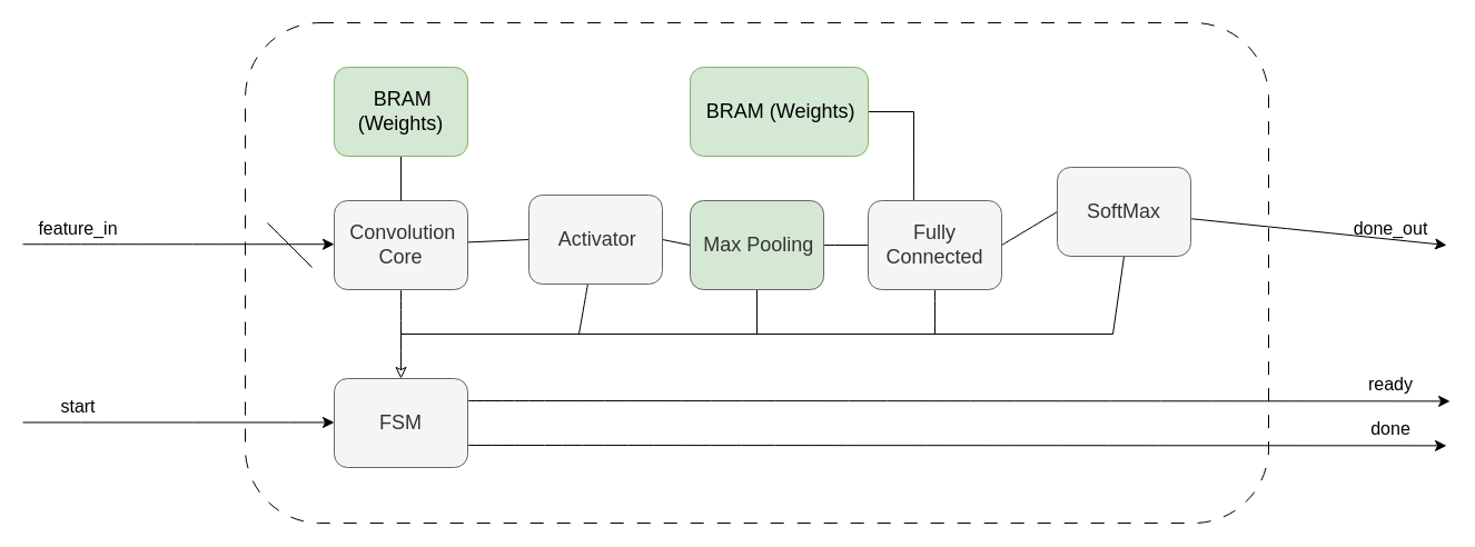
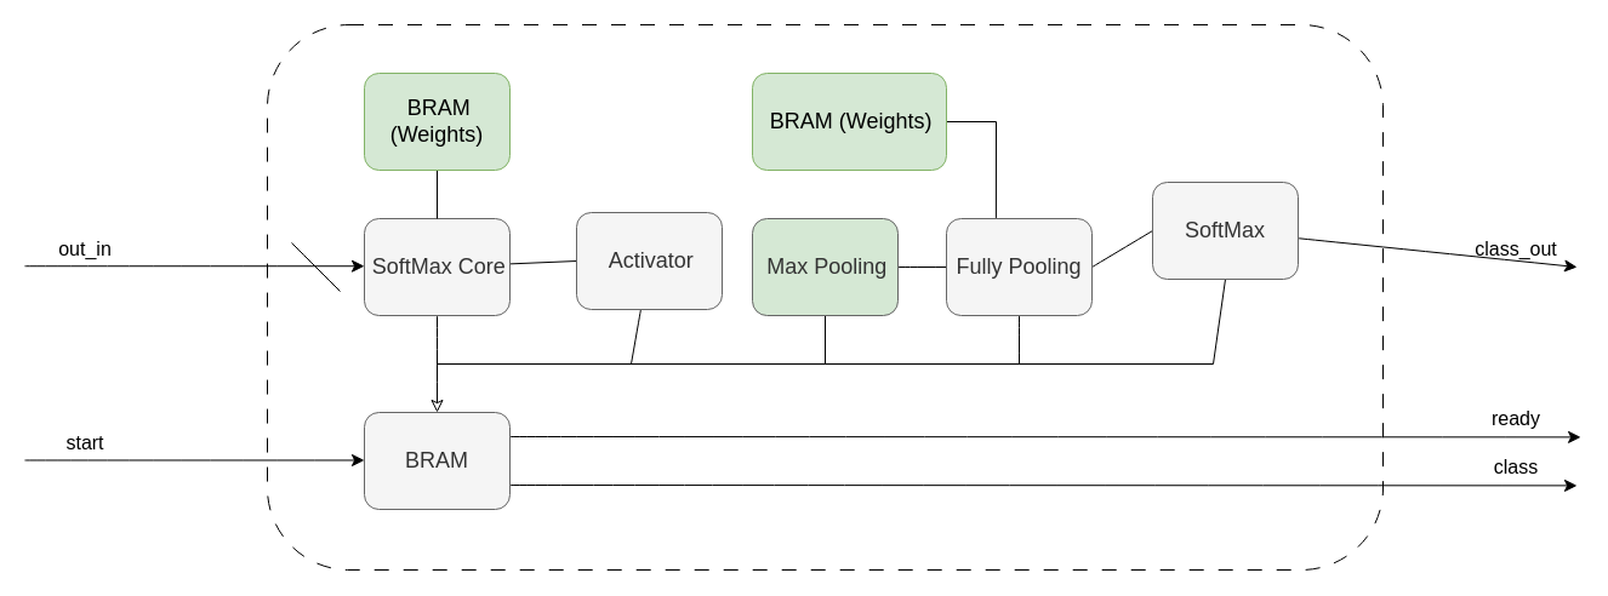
  <mxCell id="0" />
  <mxCell id="1" parent="0" />
  <mxCell id="2" value="" style="rounded=1;whiteSpace=wrap;html=1;fillColor=none;dashed=1;dashPattern=12 12;" vertex="1" parent="1"><mxGeometry x="220" y="20" width="920" height="450" as="geometry" /></mxCell>
  <mxCell id="3" style="edgeStyle=none;curved=1;rounded=0;orthogonalLoop=1;jettySize=auto;html=1;fontSize=12;startSize=8;endSize=8;endArrow=classic;endFill=0;entryX=0.5;entryY=0;entryDx=0;entryDy=0;" edge="1" parent="1" source="5" target="18"><mxGeometry relative="1" as="geometry"><mxPoint x="380" y="340" as="targetPoint" /></mxGeometry></mxCell>
  <mxCell id="4" style="edgeStyle=none;curved=0;rounded=0;orthogonalLoop=1;jettySize=auto;html=1;entryX=0;entryY=0.5;entryDx=0;entryDy=0;fontSize=12;startSize=8;endSize=8;endArrow=none;endFill=0;" edge="1" parent="1" source="5" target="8"><mxGeometry relative="1" as="geometry" /></mxCell>
- <mxCell id="5" value="&amp;nbsp;&lt;font style=&quot;font-size: 18px;&quot;&gt;Convolution Core&lt;br&gt;&lt;/font&gt;" style="rounded=1;whiteSpace=wrap;html=1;fillColor=#f5f5f5;fontColor=#333333;strokeColor=#666666;" vertex="1" parent="1"><mxGeometry x="300" y="180" width="120" height="80" as="geometry" /></mxCell>
- <mxCell id="6" style="edgeStyle=none;curved=1;rounded=0;orthogonalLoop=1;jettySize=auto;html=1;exitX=1;exitY=0.5;exitDx=0;exitDy=0;entryX=0;entryY=0.5;entryDx=0;entryDy=0;fontSize=12;startSize=8;endSize=8;endArrow=none;endFill=0;" edge="1" parent="1" source="8" target="11"><mxGeometry relative="1" as="geometry" /></mxCell>
+ <mxCell id="5" value="&amp;nbsp;&lt;font style=&quot;font-size: 18px;&quot;&gt;SoftMax Core&lt;br&gt;&lt;/font&gt;" style="rounded=1;whiteSpace=wrap;html=1;fillColor=#f5f5f5;fontColor=#333333;strokeColor=#666666;" vertex="1" parent="1"><mxGeometry x="300" y="180" width="120" height="80" as="geometry" /></mxCell>
  <mxCell id="7" style="edgeStyle=none;curved=1;rounded=0;orthogonalLoop=1;jettySize=auto;html=1;fontSize=12;startSize=8;endSize=8;endArrow=none;endFill=0;" edge="1" parent="1" source="8"><mxGeometry relative="1" as="geometry"><mxPoint x="520" y="300" as="targetPoint" /></mxGeometry></mxCell>
  <mxCell id="8" value="&amp;nbsp;&lt;font style=&quot;font-size: 18px;&quot;&gt;Activator&lt;br&gt;&lt;/font&gt;" style="rounded=1;whiteSpace=wrap;html=1;fillColor=#f5f5f5;fontColor=#333333;strokeColor=#666666;" vertex="1" parent="1"><mxGeometry x="475" y="175" width="120" height="80" as="geometry" /></mxCell>
  <mxCell id="9" style="edgeStyle=none;curved=1;rounded=0;orthogonalLoop=1;jettySize=auto;html=1;exitX=1;exitY=0.5;exitDx=0;exitDy=0;entryX=0;entryY=0.5;entryDx=0;entryDy=0;fontSize=12;startSize=8;endSize=8;endArrow=none;endFill=0;" edge="1" parent="1" source="11" target="14"><mxGeometry relative="1" as="geometry" /></mxCell>
  <mxCell id="10" style="edgeStyle=none;curved=0;rounded=0;orthogonalLoop=1;jettySize=auto;html=1;fontSize=12;startSize=8;endSize=8;endArrow=none;endFill=0;" edge="1" parent="1" source="11"><mxGeometry relative="1" as="geometry"><mxPoint x="680" y="300" as="targetPoint" /></mxGeometry></mxCell>
  <mxCell id="11" value="&amp;nbsp;&lt;font style=&quot;font-size: 18px;&quot;&gt;Max Pooling&lt;br&gt;&lt;/font&gt;" style="rounded=1;whiteSpace=wrap;html=1;fillColor=#d5e8d4;fontColor=#333333;strokeColor=#666666;" vertex="1" parent="1"><mxGeometry x="620" y="180" width="120" height="80" as="geometry" /></mxCell>
  <mxCell id="12" style="edgeStyle=none;curved=1;rounded=0;orthogonalLoop=1;jettySize=auto;html=1;fontSize=12;startSize=8;endSize=8;endArrow=none;endFill=0;" edge="1" parent="1" source="14"><mxGeometry relative="1" as="geometry"><mxPoint x="840" y="300" as="targetPoint" /></mxGeometry></mxCell>
  <mxCell id="13" style="edgeStyle=none;curved=1;rounded=0;orthogonalLoop=1;jettySize=auto;html=1;exitX=1;exitY=0.5;exitDx=0;exitDy=0;entryX=0;entryY=0.5;entryDx=0;entryDy=0;fontSize=12;startSize=8;endSize=8;endArrow=none;endFill=0;" edge="1" parent="1" source="14" target="22"><mxGeometry relative="1" as="geometry" /></mxCell>
- <mxCell id="14" value="&lt;font style=&quot;font-size: 18px;&quot;&gt;Fully Connected&lt;br&gt;&lt;/font&gt;" style="rounded=1;whiteSpace=wrap;html=1;fillColor=#f5f5f5;fontColor=#333333;strokeColor=#666666;" vertex="1" parent="1"><mxGeometry x="780" y="180" width="120" height="80" as="geometry" /></mxCell>
+ <mxCell id="14" value="&lt;font style=&quot;font-size: 18px;&quot;&gt;Fully Pooling&lt;br&gt;&lt;/font&gt;" style="rounded=1;whiteSpace=wrap;html=1;fillColor=#f5f5f5;fontColor=#333333;strokeColor=#666666;" vertex="1" parent="1"><mxGeometry x="780" y="180" width="120" height="80" as="geometry" /></mxCell>
  <mxCell id="15" style="edgeStyle=none;curved=0;rounded=0;orthogonalLoop=1;jettySize=auto;html=1;entryX=0.5;entryY=1;entryDx=0;entryDy=0;fontSize=12;startSize=8;endSize=8;endArrow=none;endFill=0;" edge="1" parent="1" target="22"><mxGeometry relative="1" as="geometry"><mxPoint x="360" y="300" as="sourcePoint" /><Array as="points"><mxPoint x="1000" y="300" /></Array></mxGeometry></mxCell>
  <mxCell id="16" style="edgeStyle=none;curved=1;rounded=0;orthogonalLoop=1;jettySize=auto;html=1;exitX=1;exitY=0.25;exitDx=0;exitDy=0;fontSize=12;startSize=8;endSize=8;" edge="1" parent="1" source="18"><mxGeometry relative="1" as="geometry"><mxPoint x="1303.077" y="360.385" as="targetPoint" /></mxGeometry></mxCell>
  <mxCell id="17" style="edgeStyle=none;curved=1;rounded=0;orthogonalLoop=1;jettySize=auto;html=1;exitX=1;exitY=0.75;exitDx=0;exitDy=0;fontSize=12;startSize=8;endSize=8;" edge="1" parent="1" source="18"><mxGeometry relative="1" as="geometry"><mxPoint x="1300" y="400.385" as="targetPoint" /></mxGeometry></mxCell>
- <mxCell id="18" value="&lt;font style=&quot;font-size: 18px;&quot;&gt;FSM&lt;br&gt;&lt;/font&gt;" style="rounded=1;whiteSpace=wrap;html=1;fillColor=#f5f5f5;fontColor=#333333;strokeColor=#666666;" vertex="1" parent="1"><mxGeometry x="300" y="340" width="120" height="80" as="geometry" /></mxCell>
+ <mxCell id="18" value="&lt;font style=&quot;font-size: 18px;&quot;&gt;BRAM&lt;br&gt;&lt;/font&gt;" style="rounded=1;whiteSpace=wrap;html=1;fillColor=#f5f5f5;fontColor=#333333;strokeColor=#666666;" vertex="1" parent="1"><mxGeometry x="300" y="340" width="120" height="80" as="geometry" /></mxCell>
  <mxCell id="19" style="edgeStyle=none;curved=0;rounded=0;orthogonalLoop=1;jettySize=auto;html=1;entryX=0.5;entryY=0;entryDx=0;entryDy=0;fontSize=12;startSize=8;endSize=8;endArrow=none;endFill=0;" edge="1" parent="1" source="20" target="5"><mxGeometry relative="1" as="geometry" /></mxCell>
  <mxCell id="20" value="&amp;nbsp;&lt;font style=&quot;font-size: 18px;&quot;&gt;BRAM (Weights)&lt;br&gt;&lt;/font&gt;" style="rounded=1;whiteSpace=wrap;html=1;fillColor=#d5e8d4;strokeColor=#82b366;" vertex="1" parent="1"><mxGeometry x="300" y="60" width="120" height="80" as="geometry" /></mxCell>
  <mxCell id="21" style="edgeStyle=none;curved=1;rounded=0;orthogonalLoop=1;jettySize=auto;html=1;fontSize=12;startSize=8;endSize=8;" edge="1" parent="1" source="22"><mxGeometry relative="1" as="geometry"><mxPoint x="1300" y="220" as="targetPoint" /></mxGeometry></mxCell>
  <mxCell id="22" value="&lt;font style=&quot;font-size: 18px;&quot;&gt;SoftMax&lt;br&gt;&lt;/font&gt;" style="rounded=1;whiteSpace=wrap;html=1;fillColor=#f5f5f5;fontColor=#333333;strokeColor=#666666;" vertex="1" parent="1"><mxGeometry x="950" y="150" width="120" height="80" as="geometry" /></mxCell>
  <mxCell id="23" style="edgeStyle=none;curved=0;rounded=0;orthogonalLoop=1;jettySize=auto;html=1;entryX=0.341;entryY=-0.007;entryDx=0;entryDy=0;fontSize=12;startSize=8;endSize=8;endArrow=none;endFill=0;entryPerimeter=0;" edge="1" parent="1" source="24" target="14"><mxGeometry relative="1" as="geometry"><Array as="points"><mxPoint x="821" y="100" /></Array></mxGeometry></mxCell>
  <mxCell id="24" value="&amp;nbsp;&lt;font style=&quot;font-size: 18px;&quot;&gt;BRAM (Weights)&lt;br&gt;&lt;/font&gt;" style="rounded=1;whiteSpace=wrap;html=1;fillColor=#d5e8d4;strokeColor=#82b366;" vertex="1" parent="1"><mxGeometry x="620" y="60" width="160" height="80" as="geometry" /></mxCell>
  <mxCell id="25" value="" style="endArrow=classic;html=1;rounded=0;fontSize=12;startSize=8;endSize=8;curved=1;entryX=0;entryY=0.25;entryDx=0;entryDy=0;" edge="1" parent="1"><mxGeometry width="50" height="50" relative="1" as="geometry"><mxPoint x="20" y="379.47" as="sourcePoint" /><mxPoint x="300" y="379.47" as="targetPoint" /></mxGeometry></mxCell>
  <mxCell id="26" value="" style="endArrow=classic;html=1;rounded=0;fontSize=12;startSize=8;endSize=8;curved=1;entryX=0;entryY=0.25;entryDx=0;entryDy=0;" edge="1" parent="1"><mxGeometry width="50" height="50" relative="1" as="geometry"><mxPoint x="20" y="219.23" as="sourcePoint" /><mxPoint x="300" y="219.23" as="targetPoint" /></mxGeometry></mxCell>
  <mxCell id="27" value="" style="endArrow=none;html=1;rounded=0;fontSize=12;startSize=8;endSize=8;curved=1;" edge="1" parent="1"><mxGeometry width="50" height="50" relative="1" as="geometry"><mxPoint x="240" y="200" as="sourcePoint" /><mxPoint x="280" y="240" as="targetPoint" /></mxGeometry></mxCell>
  <mxCell id="28" value="ready" style="text;html=1;align=center;verticalAlign=middle;whiteSpace=wrap;rounded=0;fontSize=16;" vertex="1" parent="1"><mxGeometry x="1200" y="330" width="100" height="30" as="geometry" /></mxCell>
- <mxCell id="29" value="done" style="text;html=1;align=center;verticalAlign=middle;whiteSpace=wrap;rounded=0;fontSize=16;" vertex="1" parent="1"><mxGeometry x="1200" y="370" width="100" height="30" as="geometry" /></mxCell>
+ <mxCell id="29" value="class" style="text;html=1;align=center;verticalAlign=middle;whiteSpace=wrap;rounded=0;fontSize=16;" vertex="1" parent="1"><mxGeometry x="1200" y="370" width="100" height="30" as="geometry" /></mxCell>
  <mxCell id="30" value="start" style="text;html=1;align=center;verticalAlign=middle;whiteSpace=wrap;rounded=0;fontSize=16;" vertex="1" parent="1"><mxGeometry x="20" y="350" width="100" height="30" as="geometry" /></mxCell>
- <mxCell id="31" value="feature_in" style="text;html=1;align=center;verticalAlign=middle;whiteSpace=wrap;rounded=0;fontSize=16;" vertex="1" parent="1"><mxGeometry x="20" y="190" width="100" height="30" as="geometry" /></mxCell>
- <mxCell id="32" value="done_out" style="text;html=1;align=center;verticalAlign=middle;whiteSpace=wrap;rounded=0;fontSize=16;" vertex="1" parent="1"><mxGeometry x="1200" y="190" width="100" height="30" as="geometry" /></mxCell>
+ <mxCell id="31" value="out_in" style="text;html=1;align=center;verticalAlign=middle;whiteSpace=wrap;rounded=0;fontSize=16;" vertex="1" parent="1"><mxGeometry x="20" y="190" width="100" height="30" as="geometry" /></mxCell>
+ <mxCell id="32" value="class_out" style="text;html=1;align=center;verticalAlign=middle;whiteSpace=wrap;rounded=0;fontSize=16;" vertex="1" parent="1"><mxGeometry x="1200" y="190" width="100" height="30" as="geometry" /></mxCell>
